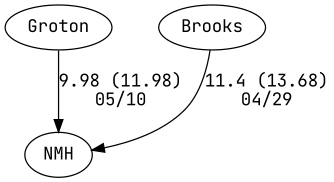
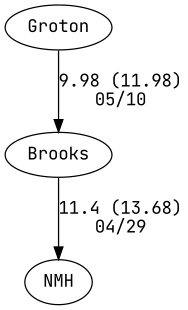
  digraph {
    fontname="JetBrains Mono"
    node [fontname="JetBrains Mono"]
    edge [fontname="JetBrains Mono" random=random]
    Groton
    Brooks
    NMH
-   Groton -> NMH [label="9.98 (11.98)\n05/10" weight=91]
+   Groton -> Brooks [label="9.98 (11.98)\n05/10" weight=91]
    Brooks -> NMH [label="11.4 (13.68)\n04/29" weight=89]
  }
